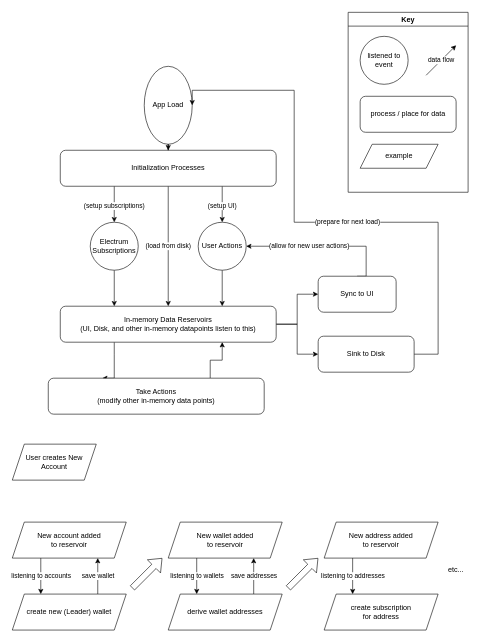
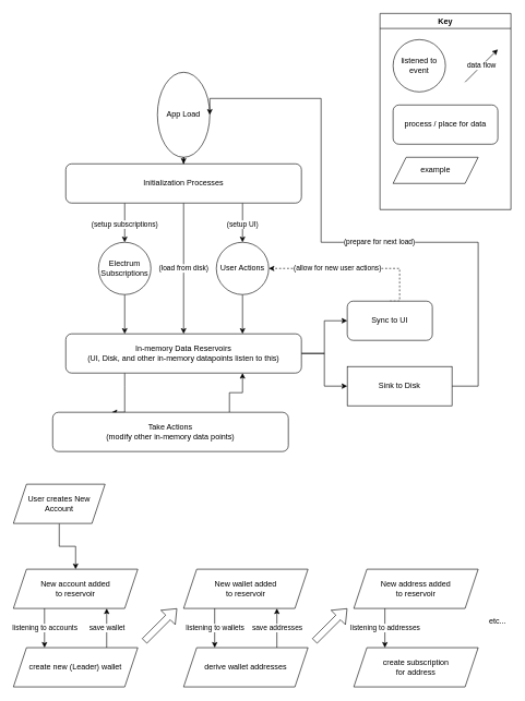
  <mxCell id="0" />
  <mxCell id="1" parent="0" />
  <mxCell id="2" style="edgeStyle=orthogonalEdgeStyle;rounded=0;orthogonalLoop=1;jettySize=auto;html=1;entryX=0.75;entryY=0;entryDx=0;entryDy=0;" edge="1" parent="1" source="3" target="11"><mxGeometry relative="1" as="geometry" /></mxCell>
  <mxCell id="3" value="User Actions" style="ellipse;whiteSpace=wrap;html=1;aspect=fixed;" vertex="1" parent="1"><mxGeometry x="330" y="370" width="80" height="80" as="geometry" /></mxCell>
  <mxCell id="4" style="edgeStyle=orthogonalEdgeStyle;rounded=0;orthogonalLoop=1;jettySize=auto;html=1;" edge="1" parent="1" source="5" target="21"><mxGeometry relative="1" as="geometry" /></mxCell>
  <mxCell id="5" value="App Load" style="ellipse;whiteSpace=wrap;html=1;aspect=fixed;" vertex="1" parent="1"><mxGeometry x="240" y="110" width="80" height="130" as="geometry" /></mxCell>
  <mxCell id="6" style="edgeStyle=orthogonalEdgeStyle;rounded=0;orthogonalLoop=1;jettySize=auto;html=1;entryX=0.25;entryY=0;entryDx=0;entryDy=0;" edge="1" parent="1" source="7" target="11"><mxGeometry relative="1" as="geometry" /></mxCell>
  <mxCell id="7" value="Electrum Subscriptions" style="ellipse;whiteSpace=wrap;html=1;aspect=fixed;" vertex="1" parent="1"><mxGeometry x="150" y="370" width="80" height="80" as="geometry" /></mxCell>
  <mxCell id="8" style="edgeStyle=orthogonalEdgeStyle;rounded=0;orthogonalLoop=1;jettySize=auto;html=1;" edge="1" parent="1" source="11" target="13"><mxGeometry relative="1" as="geometry" /></mxCell>
  <mxCell id="9" style="edgeStyle=orthogonalEdgeStyle;rounded=0;orthogonalLoop=1;jettySize=auto;html=1;entryX=0;entryY=0.5;entryDx=0;entryDy=0;" edge="1" parent="1" source="11" target="17"><mxGeometry relative="1" as="geometry" /></mxCell>
  <mxCell id="10" style="edgeStyle=orthogonalEdgeStyle;rounded=0;orthogonalLoop=1;jettySize=auto;html=1;entryX=0.25;entryY=0;entryDx=0;entryDy=0;" edge="1" parent="1" source="11" target="15"><mxGeometry relative="1" as="geometry"><Array as="points"><mxPoint x="190" y="590" /><mxPoint x="190" y="590" /></Array></mxGeometry></mxCell>
  <mxCell id="11" value="In-memory Data Reservoirs&lt;br&gt;(UI, Disk, and other in-memory datapoints listen to this)" style="rounded=1;whiteSpace=wrap;html=1;" vertex="1" parent="1"><mxGeometry x="100" y="510" width="360" height="60" as="geometry" /></mxCell>
  <mxCell id="12" value="(prepare for next load)" style="edgeStyle=orthogonalEdgeStyle;rounded=0;orthogonalLoop=1;jettySize=auto;html=1;entryX=1;entryY=0.5;entryDx=0;entryDy=0;exitX=1;exitY=0.5;exitDx=0;exitDy=0;" edge="1" parent="1" source="13" target="5"><mxGeometry x="-0.101" relative="1" as="geometry"><mxPoint x="300" y="230" as="targetPoint" /><Array as="points"><mxPoint x="730" y="590" /><mxPoint x="730" y="370" /><mxPoint x="490" y="370" /><mxPoint x="490" y="150" /></Array><mxPoint as="offset" /></mxGeometry></mxCell>
- <mxCell id="13" value="Sink to Disk" style="rounded=1;whiteSpace=wrap;html=1;" vertex="1" parent="1"><mxGeometry x="530" y="560" width="160" height="60" as="geometry" /></mxCell>
+ <mxCell id="13" value="Sink to Disk" style="whiteSpace=wrap;html=1;rounded=0;" vertex="1" parent="1"><mxGeometry x="530" y="560" width="160" height="60" as="geometry" /></mxCell>
  <mxCell id="14" style="edgeStyle=orthogonalEdgeStyle;rounded=0;orthogonalLoop=1;jettySize=auto;html=1;exitX=0.75;exitY=0;exitDx=0;exitDy=0;entryX=0.75;entryY=1;entryDx=0;entryDy=0;" edge="1" parent="1" source="15" target="11"><mxGeometry relative="1" as="geometry" /></mxCell>
  <mxCell id="15" value="Take Actions &lt;br&gt;(modify other in-memory data points)" style="rounded=1;whiteSpace=wrap;html=1;" vertex="1" parent="1"><mxGeometry x="80" y="630" width="360" height="60" as="geometry" /></mxCell>
- <mxCell id="16" value="(allow for new user actions)" style="edgeStyle=orthogonalEdgeStyle;rounded=0;orthogonalLoop=1;jettySize=auto;html=1;entryX=1;entryY=0.5;entryDx=0;entryDy=0;exitX=0.5;exitY=0;exitDx=0;exitDy=0;" edge="1" parent="1" source="17" target="3"><mxGeometry x="0.208" relative="1" as="geometry"><Array as="points"><mxPoint x="610" y="410" /></Array><mxPoint as="offset" /></mxGeometry></mxCell>
+ <mxCell id="16" value="(allow for new user actions)" style="edgeStyle=orthogonalEdgeStyle;rounded=0;orthogonalLoop=1;jettySize=auto;html=1;entryX=1;entryY=0.5;entryDx=0;entryDy=0;exitX=0.5;exitY=0;exitDx=0;exitDy=0;dashed=1;" edge="1" parent="1" source="17" target="3"><mxGeometry x="0.208" relative="1" as="geometry"><Array as="points"><mxPoint x="610" y="410" /></Array><mxPoint as="offset" /></mxGeometry></mxCell>
  <mxCell id="17" value="Sync to UI" style="whiteSpace=wrap;html=1;rounded=1;" vertex="1" parent="1"><mxGeometry x="530" y="460" width="130" height="60" as="geometry" /></mxCell>
  <mxCell id="18" value="(setup subscriptions)" style="edgeStyle=orthogonalEdgeStyle;rounded=0;orthogonalLoop=1;jettySize=auto;html=1;entryX=0.5;entryY=0;entryDx=0;entryDy=0;exitX=0.25;exitY=1;exitDx=0;exitDy=0;" edge="1" parent="1" source="21" target="7"><mxGeometry x="0.111" relative="1" as="geometry"><Array as="points" /><mxPoint as="offset" /></mxGeometry></mxCell>
  <mxCell id="19" value="(setup UI)" style="edgeStyle=orthogonalEdgeStyle;rounded=0;orthogonalLoop=1;jettySize=auto;html=1;exitX=0.75;exitY=1;exitDx=0;exitDy=0;entryX=0.5;entryY=0;entryDx=0;entryDy=0;" edge="1" parent="1" source="21" target="3"><mxGeometry x="0.111" relative="1" as="geometry"><Array as="points"><mxPoint x="370" y="350" /><mxPoint x="370" y="350" /></Array><mxPoint as="offset" /></mxGeometry></mxCell>
  <mxCell id="20" value="(load from disk)" style="rounded=0;orthogonalLoop=1;jettySize=auto;html=1;entryX=0.5;entryY=0;entryDx=0;entryDy=0;edgeStyle=orthogonalEdgeStyle;" edge="1" parent="1" source="21" target="11"><mxGeometry relative="1" as="geometry" /></mxCell>
  <mxCell id="21" value="Initialization Processes" style="rounded=1;whiteSpace=wrap;html=1;" vertex="1" parent="1"><mxGeometry x="100" y="250" width="360" height="60" as="geometry" /></mxCell>
  <mxCell id="22" value="Key" style="swimlane;" vertex="1" parent="1"><mxGeometry x="580" y="20" width="200" height="300" as="geometry" /></mxCell>
  <mxCell id="23" value="listened to event" style="ellipse;whiteSpace=wrap;html=1;aspect=fixed;" vertex="1" parent="22"><mxGeometry x="20" y="40" width="80" height="80" as="geometry" /></mxCell>
  <mxCell id="24" value="process / place for data" style="rounded=1;whiteSpace=wrap;html=1;" vertex="1" parent="22"><mxGeometry x="20" y="140" width="160" height="60" as="geometry" /></mxCell>
  <mxCell id="25" value="example" style="shape=parallelogram;perimeter=parallelogramPerimeter;whiteSpace=wrap;html=1;fixedSize=1;" vertex="1" parent="22"><mxGeometry x="20" y="220" width="130" height="40" as="geometry" /></mxCell>
  <mxCell id="26" value="data flow" style="endArrow=classic;html=1;" edge="1" parent="22"><mxGeometry width="50" height="50" relative="1" as="geometry"><mxPoint x="130" y="105" as="sourcePoint" /><mxPoint x="180" y="55" as="targetPoint" /></mxGeometry></mxCell>
  <mxCell id="27" value="save wallet" style="edgeStyle=orthogonalEdgeStyle;rounded=0;orthogonalLoop=1;jettySize=auto;html=1;entryX=0.75;entryY=1;entryDx=0;entryDy=0;exitX=0.75;exitY=0;exitDx=0;exitDy=0;" edge="1" parent="1" source="28" target="30"><mxGeometry relative="1" as="geometry"><Array as="points" /></mxGeometry></mxCell>
  <mxCell id="28" value="create new (Leader) wallet" style="shape=parallelogram;perimeter=parallelogramPerimeter;whiteSpace=wrap;html=1;fixedSize=1;" vertex="1" parent="1"><mxGeometry x="20" y="990" width="190" height="60" as="geometry" /></mxCell>
  <mxCell id="29" value="listening to accounts" style="edgeStyle=orthogonalEdgeStyle;rounded=0;orthogonalLoop=1;jettySize=auto;html=1;entryX=0.25;entryY=0;entryDx=0;entryDy=0;exitX=0.25;exitY=1;exitDx=0;exitDy=0;" edge="1" parent="1" source="30" target="28"><mxGeometry relative="1" as="geometry"><Array as="points" /></mxGeometry></mxCell>
  <mxCell id="30" value="New account added&lt;br&gt;to reservoir" style="shape=parallelogram;perimeter=parallelogramPerimeter;whiteSpace=wrap;html=1;fixedSize=1;" vertex="1" parent="1"><mxGeometry x="20" y="870" width="190" height="60" as="geometry" /></mxCell>
+ <mxCell id="31" style="edgeStyle=orthogonalEdgeStyle;rounded=0;orthogonalLoop=1;jettySize=auto;html=1;" edge="1" parent="1" source="32" target="30"><mxGeometry relative="1" as="geometry" /></mxCell>
  <mxCell id="32" value="User creates New Account" style="shape=parallelogram;perimeter=parallelogramPerimeter;whiteSpace=wrap;html=1;fixedSize=1;" vertex="1" parent="1"><mxGeometry x="20" y="740" width="140" height="60" as="geometry" /></mxCell>
  <mxCell id="33" value="save addresses" style="edgeStyle=orthogonalEdgeStyle;rounded=0;orthogonalLoop=1;jettySize=auto;html=1;entryX=0.75;entryY=1;entryDx=0;entryDy=0;exitX=0.75;exitY=0;exitDx=0;exitDy=0;" edge="1" parent="1" source="34" target="36"><mxGeometry relative="1" as="geometry"><Array as="points" /></mxGeometry></mxCell>
  <mxCell id="34" value="derive wallet addresses" style="shape=parallelogram;perimeter=parallelogramPerimeter;whiteSpace=wrap;html=1;fixedSize=1;" vertex="1" parent="1"><mxGeometry x="280" y="990" width="190" height="60" as="geometry" /></mxCell>
  <mxCell id="35" value="listening to wallets" style="edgeStyle=orthogonalEdgeStyle;rounded=0;orthogonalLoop=1;jettySize=auto;html=1;entryX=0.25;entryY=0;entryDx=0;entryDy=0;exitX=0.25;exitY=1;exitDx=0;exitDy=0;" edge="1" parent="1" source="36" target="34"><mxGeometry relative="1" as="geometry"><Array as="points" /></mxGeometry></mxCell>
  <mxCell id="36" value="New wallet added&lt;br&gt;to reservoir" style="shape=parallelogram;perimeter=parallelogramPerimeter;whiteSpace=wrap;html=1;fixedSize=1;" vertex="1" parent="1"><mxGeometry x="280" y="870" width="190" height="60" as="geometry" /></mxCell>
  <mxCell id="37" value="create subscription &lt;br&gt;for address" style="shape=parallelogram;perimeter=parallelogramPerimeter;whiteSpace=wrap;html=1;fixedSize=1;" vertex="1" parent="1"><mxGeometry x="540" y="990" width="190" height="60" as="geometry" /></mxCell>
  <mxCell id="38" value="listening to addresses" style="edgeStyle=orthogonalEdgeStyle;rounded=0;orthogonalLoop=1;jettySize=auto;html=1;entryX=0.25;entryY=0;entryDx=0;entryDy=0;exitX=0.25;exitY=1;exitDx=0;exitDy=0;" edge="1" parent="1" source="39" target="37"><mxGeometry relative="1" as="geometry"><Array as="points" /></mxGeometry></mxCell>
  <mxCell id="39" value="New address added&lt;br&gt;to reservoir" style="shape=parallelogram;perimeter=parallelogramPerimeter;whiteSpace=wrap;html=1;fixedSize=1;" vertex="1" parent="1"><mxGeometry x="540" y="870" width="190" height="60" as="geometry" /></mxCell>
  <mxCell id="40" value="etc..." style="text;html=1;strokeColor=none;fillColor=none;align=center;verticalAlign=middle;whiteSpace=wrap;rounded=0;" vertex="1" parent="1"><mxGeometry x="740" y="940" width="40" height="20" as="geometry" /></mxCell>
  <mxCell id="41" value="" style="shape=flexArrow;endArrow=classic;html=1;" edge="1" parent="1"><mxGeometry width="50" height="50" relative="1" as="geometry"><mxPoint x="220" y="980" as="sourcePoint" /><mxPoint x="270" y="930" as="targetPoint" /></mxGeometry></mxCell>
  <mxCell id="42" value="" style="shape=flexArrow;endArrow=classic;html=1;" edge="1" parent="1"><mxGeometry width="50" height="50" relative="1" as="geometry"><mxPoint x="480" y="980" as="sourcePoint" /><mxPoint x="530" y="930" as="targetPoint" /></mxGeometry></mxCell>
